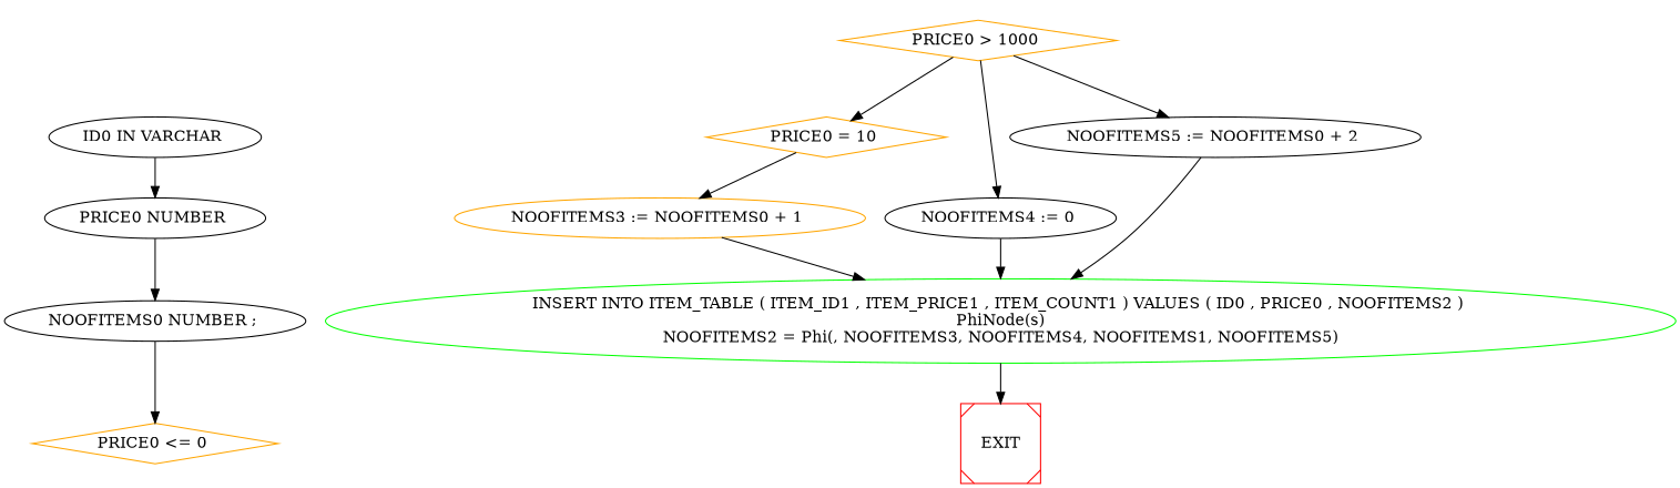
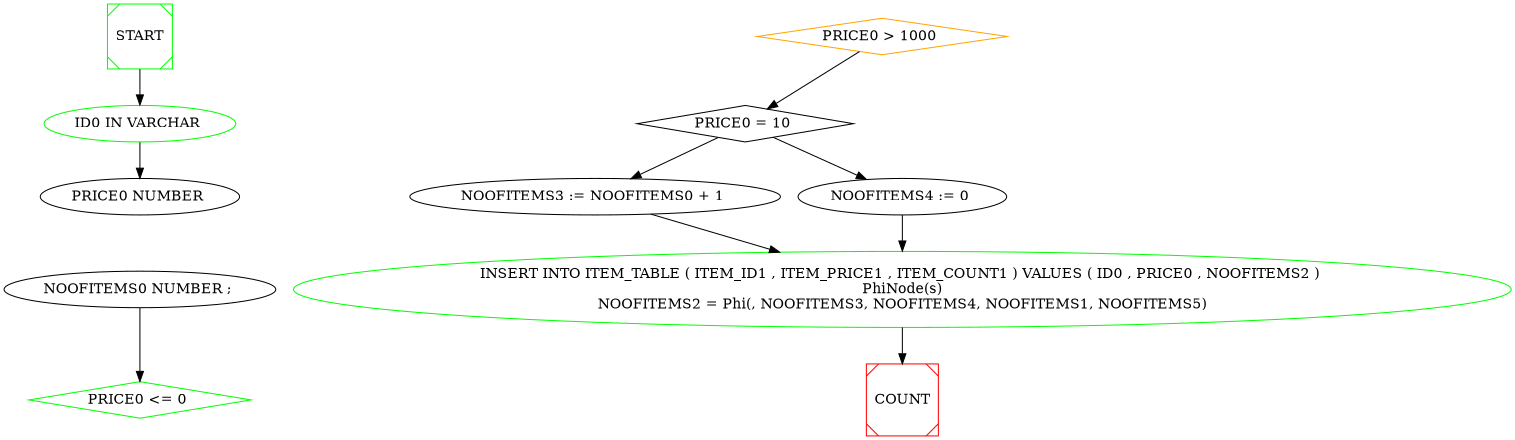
  digraph {
-   n2 [label="ID0 IN VARCHAR "]
+   n1 [color=green label=START shape=Msquare]
+   n2 [label="ID0 IN VARCHAR " color=green]
    n3 [label="PRICE0 NUMBER "]
    n4 [label="NOOFITEMS0 NUMBER ; "]
-   n5 [color=orange label="PRICE0 <= 0 " shape=diamond]
+   n5 [color=green label="PRICE0 <= 0 " shape=diamond]
    n6 [color=orange label="PRICE0 > 1000 " shape=diamond]
-   n7 [color=orange label="PRICE0 = 10 " shape=diamond]
-   n8 [label="NOOFITEMS5 := NOOFITEMS0 + 2 "]
+   n7 [color=black label="PRICE0 = 10 " shape=diamond]
    n9 [color=green label="INSERT INTO ITEM_TABLE ( ITEM_ID1 , ITEM_PRICE1 , ITEM_COUNT1 ) VALUES ( ID0 , PRICE0 , NOOFITEMS2 ) \nPhiNode(s)\nNOOFITEMS2 = Phi(, NOOFITEMS3, NOOFITEMS4, NOOFITEMS1, NOOFITEMS5)"]
-   EXIT [color=red shape=Msquare]
-   n11 [label="NOOFITEMS3 := NOOFITEMS0 + 1 " color=orange]
+   EXIT [color=red shape=Msquare label=COUNT]
+   n11 [label="NOOFITEMS3 := NOOFITEMS0 + 1 "]
    n12 [label="NOOFITEMS4 := 0 "]
+   n1 -> n2
    n2 -> n3
-   n3 -> n4
    n4 -> n5
    n6 -> n7
-   n6 -> n8
    n7 -> n11
-   n6 -> n12
-   n8 -> n9
+   n7 -> n12
    n9 -> EXIT
    n11 -> n9
    n12 -> n9
  }
